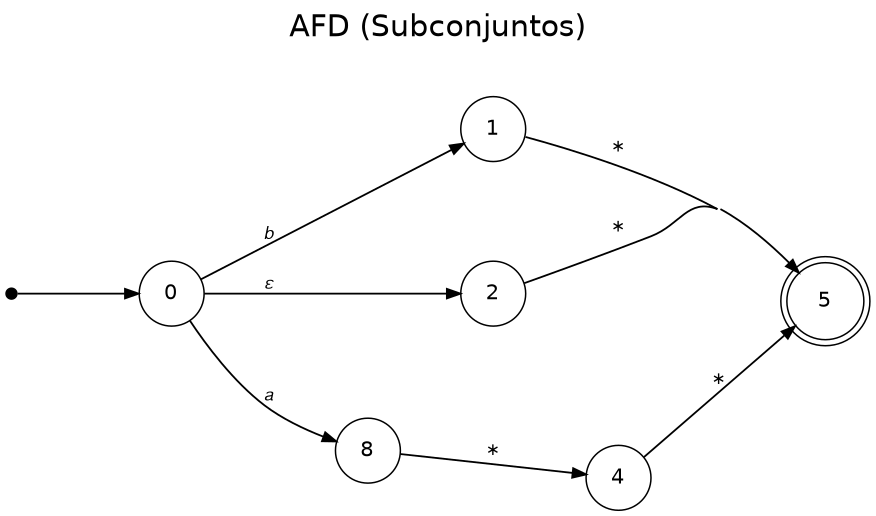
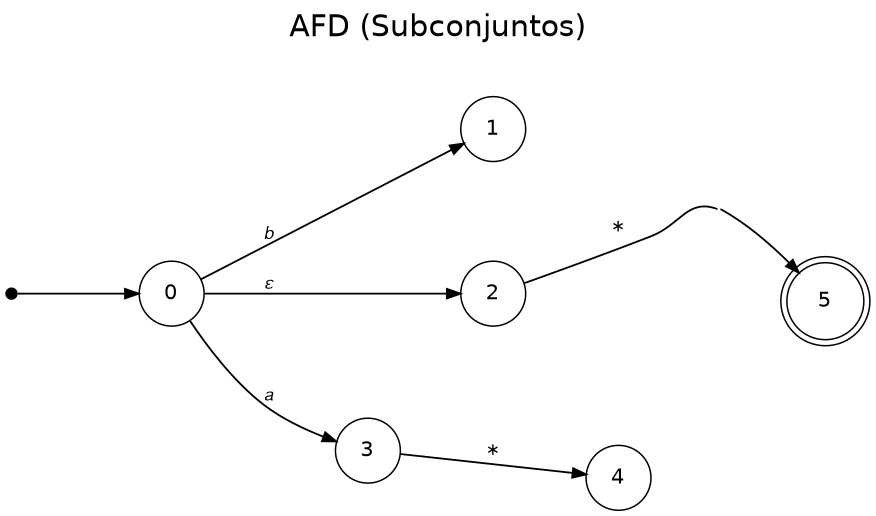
  digraph {
    concentrate=true
    fontname=Helvetica
    fontsize=20
    label="AFD (Subconjuntos)"
    labelloc=t
    nodesep=0.7
    rankdir=LR
    ranksep=1.1
    splines=true
    node [fontname=Helvetica shape=circle]
    edge [arrowsize=0.9 fontname=Helvetica fontsize=11 labeldistance=1.6 penwidth=1.2]
    __start [height=0.6 shape=point width=0.1]
    0 [height=0.6 width=0.6]
    1 [height=0.6 width=0.6]
    2 [height=0.6 width=0.6]
-   3 [height=0.6 width=0.6 label=8]
+   3 [height=0.6 width=0.6]
    5 [height=0.6 shape=doublecircle width=0.6]
    4 [height=0.6 width=0.6]
    __start -> 0
    0 -> 1 [label="𝑏"]
    0 -> 2 [label="𝜀"]
    0 -> 3 [label="𝑎"]
-   1 -> 5 [label="∗"]
    2 -> 5 [label="∗"]
    3 -> 4 [label="∗"]
-   4 -> 5 [label="∗"]
  }
